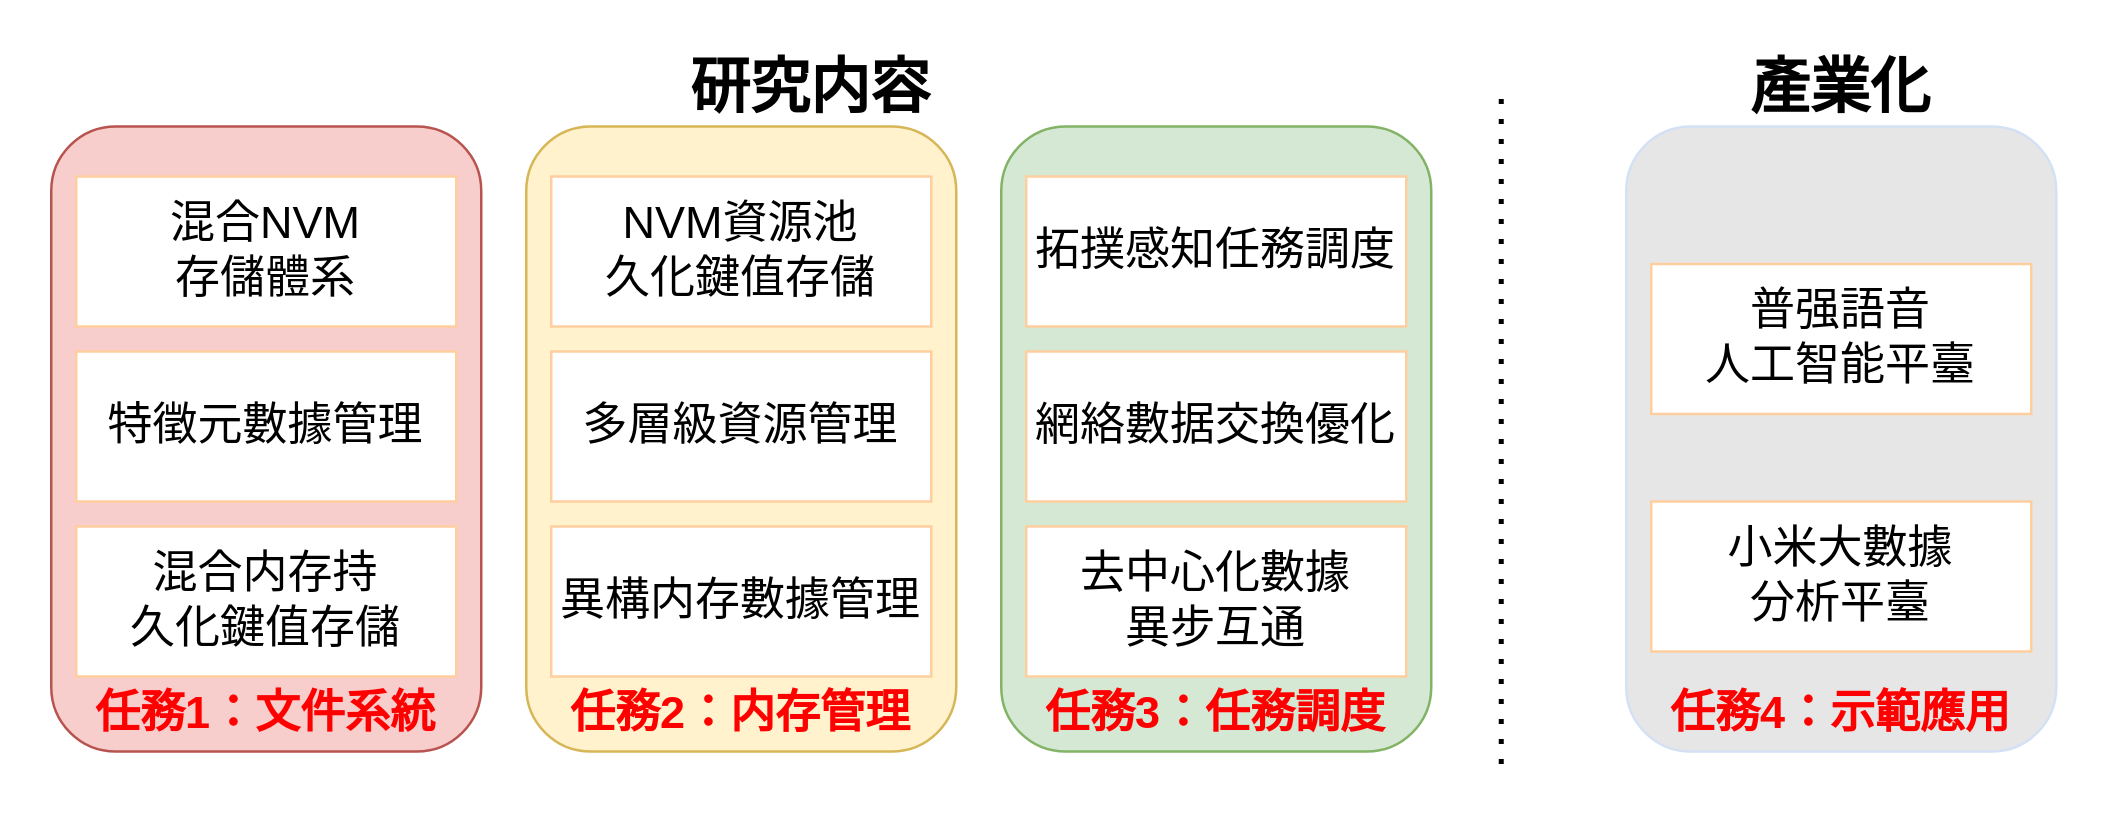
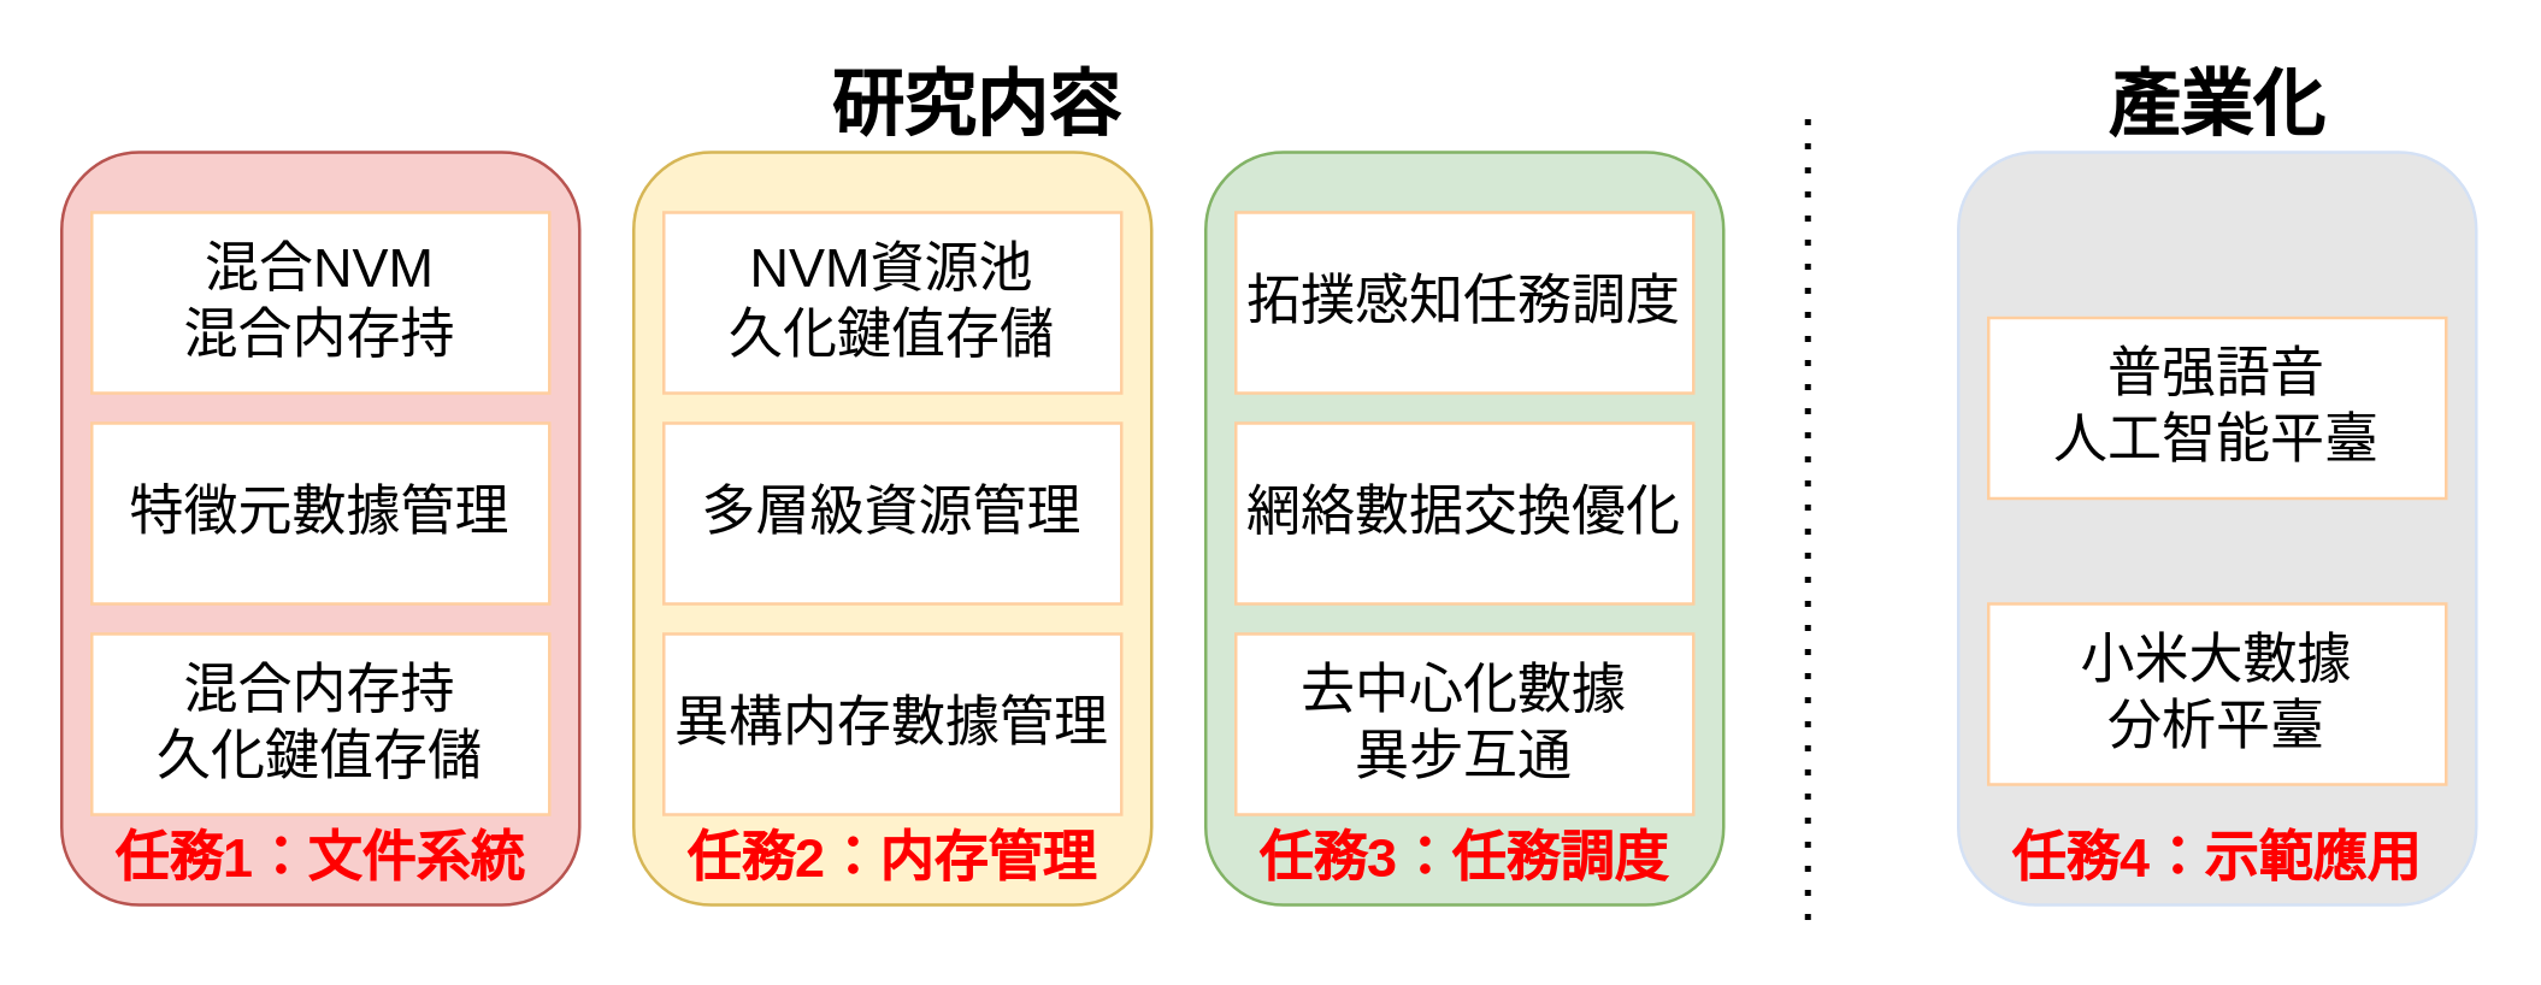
  <mxCell id="0" />
  <mxCell id="1" parent="0" />
  <mxCell id="2" value="" style="rounded=1;whiteSpace=wrap;html=1;strokeColor=#b85450;fillColor=#f8cecc;" parent="1" vertex="1"><mxGeometry x="20" y="50" width="172" height="250" as="geometry" /></mxCell>
  <mxCell id="3" value="&lt;font color=&quot;#ff0000&quot; style=&quot;font-size: 18px;&quot;&gt;&lt;b&gt;任務1：文件系統&lt;/b&gt;&lt;/font&gt;" style="text;html=1;strokeColor=none;fillColor=none;align=center;verticalAlign=middle;whiteSpace=wrap;rounded=0;" parent="1" vertex="1"><mxGeometry x="36" y="270" width="140" height="30" as="geometry" /></mxCell>
- <mxCell id="4" value="&lt;span style=&quot;font-size: 18px;&quot;&gt;混合NVM&lt;br&gt;存儲體系&lt;br&gt;&lt;/span&gt;" style="rounded=0;whiteSpace=wrap;html=1;fillColor=default;strokeColor=#FFCE9F;" parent="1" vertex="1"><mxGeometry x="30" y="70" width="152" height="60" as="geometry" /></mxCell>
+ <mxCell id="4" value="&lt;span style=&quot;font-size: 18px;&quot;&gt;混合NVM&lt;br&gt;混合内存持&lt;br&gt;&lt;/span&gt;" style="rounded=0;whiteSpace=wrap;html=1;fillColor=default;strokeColor=#FFCE9F;" parent="1" vertex="1"><mxGeometry x="30" y="70" width="152" height="60" as="geometry" /></mxCell>
  <mxCell id="5" value="&lt;font style=&quot;font-size: 24px;&quot;&gt;&lt;b style=&quot;&quot;&gt;研究内容&lt;/b&gt;&lt;/font&gt;" style="text;html=1;strokeColor=none;fillColor=none;align=center;verticalAlign=middle;whiteSpace=wrap;rounded=0;" parent="1" vertex="1"><mxGeometry x="174" y="20" width="300" height="30" as="geometry" /></mxCell>
  <mxCell id="6" value="&lt;font style=&quot;font-size: 18px;&quot;&gt;特徵元數據管理&lt;/font&gt;" style="rounded=0;whiteSpace=wrap;html=1;fillColor=default;strokeColor=#FFCE9F;" parent="1" vertex="1"><mxGeometry x="30" y="140" width="152" height="60" as="geometry" /></mxCell>
  <mxCell id="7" value="&lt;font style=&quot;font-size: 18px;&quot;&gt;混合内存持&lt;br&gt;久化鍵值存儲&lt;/font&gt;" style="rounded=0;whiteSpace=wrap;html=1;fillColor=default;strokeColor=#FFCE9F;" parent="1" vertex="1"><mxGeometry x="30" y="210" width="152" height="60" as="geometry" /></mxCell>
  <mxCell id="8" value="" style="rounded=1;whiteSpace=wrap;html=1;strokeColor=#d6b656;fillColor=#fff2cc;" parent="1" vertex="1"><mxGeometry x="210" y="50" width="172" height="250" as="geometry" /></mxCell>
  <mxCell id="9" value="&lt;font color=&quot;#ff0000&quot; style=&quot;font-size: 18px;&quot;&gt;&lt;b&gt;任務2：内存管理&lt;/b&gt;&lt;/font&gt;" style="text;html=1;strokeColor=none;fillColor=none;align=center;verticalAlign=middle;whiteSpace=wrap;rounded=0;" parent="1" vertex="1"><mxGeometry x="226" y="270" width="140" height="30" as="geometry" /></mxCell>
  <mxCell id="10" value="&lt;font style=&quot;font-size: 18px;&quot;&gt;NVM資源池&lt;br style=&quot;border-color: var(--border-color);&quot;&gt;久化鍵值存儲&lt;/font&gt;&lt;span style=&quot;font-size: 18px;&quot;&gt;&lt;br&gt;&lt;/span&gt;" style="rounded=0;whiteSpace=wrap;html=1;fillColor=default;strokeColor=#FFCE9F;" parent="1" vertex="1"><mxGeometry x="220" y="70" width="152" height="60" as="geometry" /></mxCell>
  <mxCell id="11" value="&lt;font style=&quot;font-size: 18px;&quot;&gt;多層級資源管理&lt;/font&gt;" style="rounded=0;whiteSpace=wrap;html=1;fillColor=default;strokeColor=#FFCE9F;" parent="1" vertex="1"><mxGeometry x="220" y="140" width="152" height="60" as="geometry" /></mxCell>
  <mxCell id="12" value="&lt;font style=&quot;font-size: 18px;&quot;&gt;異構内存數據管理&lt;/font&gt;" style="rounded=0;whiteSpace=wrap;html=1;fillColor=default;strokeColor=#FFCE9F;" parent="1" vertex="1"><mxGeometry x="220" y="210" width="152" height="60" as="geometry" /></mxCell>
  <mxCell id="13" value="" style="rounded=1;whiteSpace=wrap;html=1;strokeColor=#82b366;fillColor=#d5e8d4;" parent="1" vertex="1"><mxGeometry x="400" y="50" width="172" height="250" as="geometry" /></mxCell>
  <mxCell id="14" value="&lt;font color=&quot;#ff0000&quot; style=&quot;font-size: 18px;&quot;&gt;&lt;b&gt;任務3：任務調度&lt;/b&gt;&lt;/font&gt;" style="text;html=1;strokeColor=none;fillColor=none;align=center;verticalAlign=middle;whiteSpace=wrap;rounded=0;" parent="1" vertex="1"><mxGeometry x="416" y="270" width="140" height="30" as="geometry" /></mxCell>
  <mxCell id="15" value="&lt;font style=&quot;font-size: 18px;&quot;&gt;拓撲感知任務調度&lt;/font&gt;&lt;span style=&quot;font-size: 18px;&quot;&gt;&lt;br&gt;&lt;/span&gt;" style="rounded=0;whiteSpace=wrap;html=1;fillColor=default;strokeColor=#FFCE9F;" parent="1" vertex="1"><mxGeometry x="410" y="70" width="152" height="60" as="geometry" /></mxCell>
  <mxCell id="16" value="&lt;font style=&quot;font-size: 18px;&quot;&gt;網絡數据交換優化&lt;/font&gt;" style="rounded=0;whiteSpace=wrap;html=1;fillColor=default;strokeColor=#FFCE9F;" parent="1" vertex="1"><mxGeometry x="410" y="140" width="152" height="60" as="geometry" /></mxCell>
  <mxCell id="17" value="&lt;font style=&quot;font-size: 18px;&quot;&gt;去中心化數據&lt;br style=&quot;border-color: var(--border-color);&quot;&gt;異步互通&lt;/font&gt;" style="rounded=0;whiteSpace=wrap;html=1;fillColor=default;strokeColor=#FFCE9F;" parent="1" vertex="1"><mxGeometry x="410" y="210" width="152" height="60" as="geometry" /></mxCell>
  <mxCell id="18" value="" style="rounded=1;whiteSpace=wrap;html=1;strokeColor=#D4E1F5;fillColor=#E6E6E6;" parent="1" vertex="1"><mxGeometry x="650" y="50" width="172" height="250" as="geometry" /></mxCell>
  <mxCell id="19" value="&lt;font color=&quot;#ff0000&quot; style=&quot;font-size: 18px;&quot;&gt;&lt;b&gt;任務4：示範應用&lt;/b&gt;&lt;/font&gt;" style="text;html=1;strokeColor=none;fillColor=none;align=center;verticalAlign=middle;whiteSpace=wrap;rounded=0;" parent="1" vertex="1"><mxGeometry x="661" y="270" width="150" height="30" as="geometry" /></mxCell>
  <mxCell id="20" value="&lt;font style=&quot;font-size: 18px;&quot;&gt;小米大數據&lt;br&gt;分析平臺&lt;/font&gt;&lt;span style=&quot;font-size: 18px;&quot;&gt;&lt;br&gt;&lt;/span&gt;" style="rounded=0;whiteSpace=wrap;html=1;fillColor=default;strokeColor=#FFCE9F;" parent="1" vertex="1"><mxGeometry x="660" y="200" width="152" height="60" as="geometry" /></mxCell>
  <mxCell id="21" value="&lt;font style=&quot;font-size: 18px;&quot;&gt;普强語音&lt;br&gt;人工智能平臺&lt;/font&gt;" style="rounded=0;whiteSpace=wrap;html=1;fillColor=default;strokeColor=#FFCE9F;" parent="1" vertex="1"><mxGeometry x="660" y="105" width="152" height="60" as="geometry" /></mxCell>
  <mxCell id="22" value="" style="endArrow=none;dashed=1;html=1;dashPattern=1 3;strokeWidth=2;rounded=0;" parent="1" edge="1"><mxGeometry width="50" height="50" relative="1" as="geometry"><mxPoint x="600" y="305" as="sourcePoint" /><mxPoint x="600" y="35" as="targetPoint" /></mxGeometry></mxCell>
  <mxCell id="23" value="&lt;font style=&quot;font-size: 24px;&quot;&gt;&lt;b style=&quot;&quot;&gt;產業化&lt;/b&gt;&lt;/font&gt;" style="text;html=1;strokeColor=none;fillColor=none;align=center;verticalAlign=middle;whiteSpace=wrap;rounded=0;" parent="1" vertex="1"><mxGeometry x="681" y="20" width="110" height="30" as="geometry" /></mxCell>
